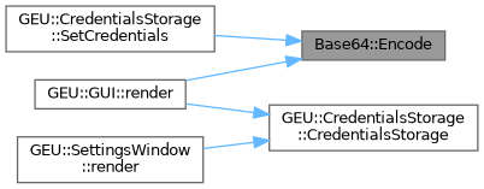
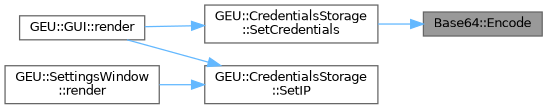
  digraph {
    rankdir=RL
    node [color=grey40 fillcolor=white fontname=Helvetica fontsize=10 shape=box style=filled]
    edge [color=steelblue1 dir=back fontname=Helvetica fontsize=10 labelfontname=Helvetica labelfontsize=10 style=solid]
    n1 [color=gray40 fillcolor=grey60 fontcolor=black height=0.2 label="Base64::Encode" width=0.4]
    n2 [height=0.2 label="GEU::CredentialsStorage\l::SetCredentials" width=0.4]
    n3 [height=0.2 label="GEU::GUI::render" width=0.4]
-   n4 [height=0.2 label="GEU::CredentialsStorage\l::CredentialsStorage" width=0.4]
+   n4 [height=0.2 label="GEU::CredentialsStorage\l::SetIP" width=0.4]
    n5 [height=0.2 label="GEU::SettingsWindow\l::render" width=0.4]
    n1 -> n2
-   n1 -> n3
+   n2 -> n3
    n4 -> n3
    n4 -> n5
  }
